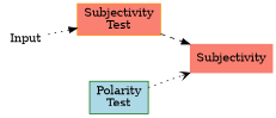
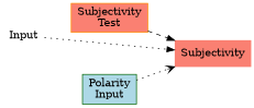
  digraph {
    compound=true
    rankdir=LR
    node [color=darkgreen fillcolor=salmon shape=plaintext style=filled]
    edge [arrowhead=normal style=dotted]
    n1 [fillcolor=white label=Input rank=1]
    n2 [color=darkorange label="Subjectivity\nTest" shape=record]
    n3 [label=Subjectivity rank=1]
-   n4 [fillcolor=lightblue label="Polarity\nTest" shape=record]
-   n1 -> n2
+   n4 [fillcolor=lightblue label="Polarity\nInput" shape=record]
+   n1 -> n3
    n2 -> n3 [style=dashed]
    n4 -> n3 [arrowhead=vee]
  }
